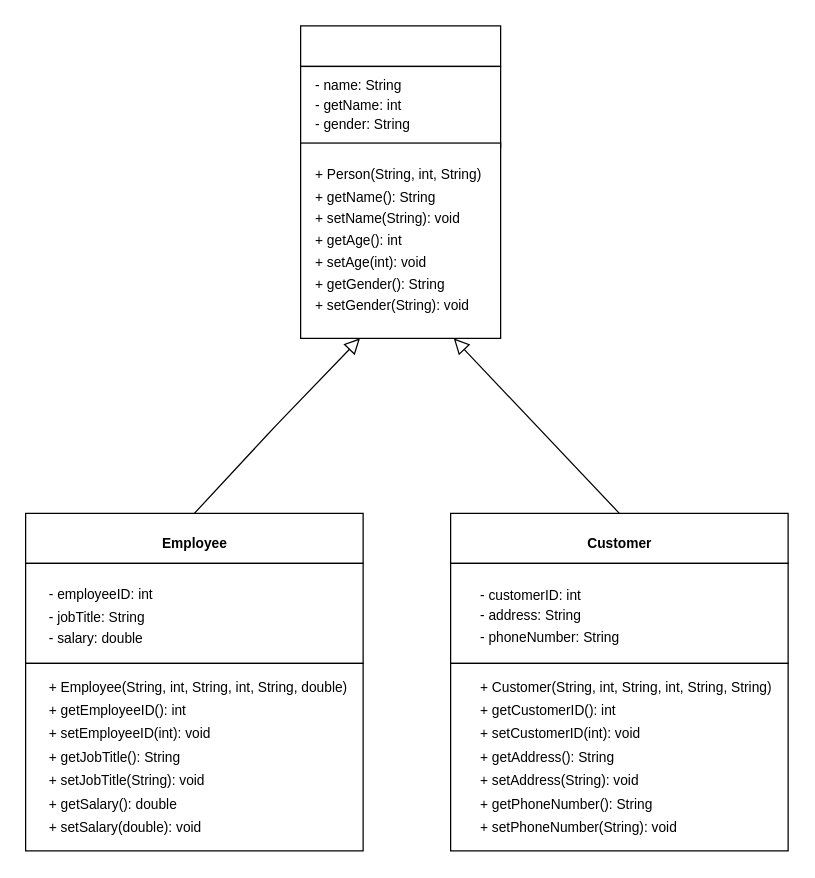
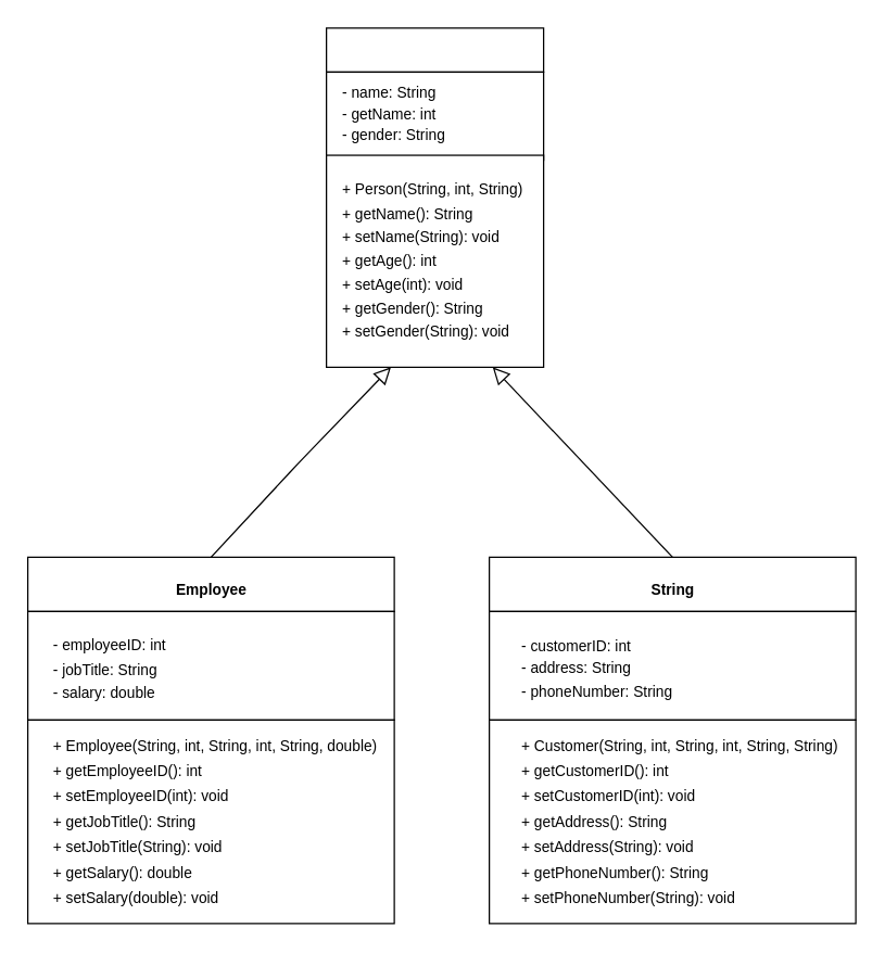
  <mxCell id="0" />
  <mxCell id="1" parent="0" />
  <mxCell id="2" value="" style="group" vertex="1" connectable="0" parent="1"><mxGeometry x="240" y="20" width="160" height="250" as="geometry" /></mxCell>
  <mxCell id="3" value="" style="group" vertex="1" connectable="0" parent="2"><mxGeometry width="160" height="104.167" as="geometry" /></mxCell>
  <mxCell id="4" value="" style="verticalLabelPosition=bottom;verticalAlign=top;html=1;shape=mxgraph.basic.rect;fillColor2=none;strokeWidth=1;size=20;indent=5;" vertex="1" parent="3"><mxGeometry width="160" height="32.466" as="geometry" /></mxCell>
  <mxCell id="5" value="" style="rounded=0;whiteSpace=wrap;html=1;" vertex="1" parent="3"><mxGeometry y="32.466" width="160" height="64.932" as="geometry" /></mxCell>
  <mxCell id="6" value="&lt;p style=&quot;line-height: 100%;&quot;&gt;&lt;/p&gt;&lt;div style=&quot;line-height: 140%; font-size: 11px;&quot;&gt;&lt;span style=&quot;background-color: initial; font-weight: normal;&quot;&gt;&lt;font style=&quot;font-size: 11px;&quot;&gt;- name: String&lt;/font&gt;&lt;/span&gt;&lt;/div&gt;&lt;div style=&quot;line-height: 140%; font-size: 11px;&quot;&gt;&lt;span style=&quot;background-color: initial; font-weight: normal;&quot;&gt;&lt;font style=&quot;font-size: 11px;&quot;&gt;- getName: int&lt;/font&gt;&lt;/span&gt;&lt;/div&gt;&lt;div style=&quot;line-height: 140%; font-size: 11px;&quot;&gt;&lt;span style=&quot;background-color: initial; font-weight: normal;&quot;&gt;&lt;font style=&quot;font-size: 11px;&quot;&gt;- gender: String&lt;/font&gt;&lt;/span&gt;&lt;/div&gt;&lt;div style=&quot;line-height: 140%;&quot;&gt;&lt;span style=&quot;font-size: 11px;&quot;&gt;&lt;br&gt;&lt;/span&gt;&lt;/div&gt;&lt;p&gt;&lt;/p&gt;" style="text;strokeColor=none;fillColor=none;html=1;fontSize=24;fontStyle=1;verticalAlign=middle;align=left;" vertex="1" parent="3"><mxGeometry x="10" y="60.877" width="150" height="43.29" as="geometry" /></mxCell>
  <mxCell id="7" value="" style="rounded=0;whiteSpace=wrap;html=1;fontSize=11;" vertex="1" parent="2"><mxGeometry y="93.75" width="160" height="156.25" as="geometry" /></mxCell>
  <mxCell id="8" value="&lt;p style=&quot;line-height: 100%;&quot;&gt;&lt;/p&gt;&lt;div style=&quot;line-height: 160%; font-size: 11px;&quot;&gt;&lt;span style=&quot;font-weight: 400;&quot;&gt;+ Person(String, int, String)&lt;/span&gt;&lt;/div&gt;&lt;div style=&quot;line-height: 160%; font-size: 11px;&quot;&gt;&lt;span style=&quot;font-weight: 400;&quot;&gt;+ getName(): String&lt;/span&gt;&lt;/div&gt;&lt;div style=&quot;line-height: 160%; font-size: 11px;&quot;&gt;&lt;span style=&quot;font-weight: 400;&quot;&gt;+ setName(String): void&lt;/span&gt;&lt;/div&gt;&lt;div style=&quot;line-height: 160%; font-size: 11px;&quot;&gt;&lt;span style=&quot;font-weight: 400;&quot;&gt;+ getAge(): int&lt;/span&gt;&lt;/div&gt;&lt;div style=&quot;line-height: 160%; font-size: 11px;&quot;&gt;&lt;span style=&quot;font-weight: 400;&quot;&gt;+ setAge(int): void&lt;/span&gt;&lt;/div&gt;&lt;div style=&quot;line-height: 160%; font-size: 11px;&quot;&gt;&lt;span style=&quot;font-weight: 400;&quot;&gt;+ getGender(): String&lt;/span&gt;&lt;/div&gt;&lt;div style=&quot;line-height: 160%; font-size: 11px;&quot;&gt;&lt;span style=&quot;font-weight: 400;&quot;&gt;+ setGender(String): void&lt;/span&gt;&lt;/div&gt;&lt;p&gt;&lt;/p&gt;" style="text;strokeColor=none;fillColor=none;html=1;fontSize=24;fontStyle=1;verticalAlign=middle;align=left;" vertex="1" parent="2"><mxGeometry x="10" y="93.75" width="150" height="156.25" as="geometry" /></mxCell>
  <mxCell id="9" value="" style="group" vertex="1" connectable="0" parent="1"><mxGeometry x="20" y="410" width="270" height="270" as="geometry" /></mxCell>
  <mxCell id="10" value="" style="group" vertex="1" connectable="0" parent="9"><mxGeometry width="270" height="128.336" as="geometry" /></mxCell>
  <mxCell id="11" value="" style="verticalLabelPosition=bottom;verticalAlign=top;html=1;shape=mxgraph.basic.rect;fillColor2=none;strokeWidth=1;size=20;indent=5;" vertex="1" parent="10"><mxGeometry width="270" height="40" as="geometry" /></mxCell>
  <mxCell id="12" value="" style="rounded=0;whiteSpace=wrap;html=1;" vertex="1" parent="10"><mxGeometry y="40" width="270" height="80" as="geometry" /></mxCell>
  <mxCell id="13" value="&lt;span style=&quot;font-size: 11px;&quot;&gt;Employee&lt;/span&gt;" style="text;strokeColor=none;fillColor=none;html=1;fontSize=24;fontStyle=1;verticalAlign=middle;align=center;" vertex="1" parent="10"><mxGeometry width="270" height="40" as="geometry" /></mxCell>
  <mxCell id="14" value="&lt;p style=&quot;line-height: 100%;&quot;&gt;&lt;/p&gt;&lt;div style=&quot;line-height: 160%; font-size: 11px;&quot;&gt;&lt;span style=&quot;background-color: initial; font-weight: normal;&quot;&gt;&lt;font style=&quot;font-size: 11px;&quot;&gt;- employeeID: int&lt;/font&gt;&lt;/span&gt;&lt;/div&gt;&lt;div style=&quot;line-height: 160%; font-size: 11px;&quot;&gt;&lt;span style=&quot;background-color: initial; font-weight: normal;&quot;&gt;&lt;font style=&quot;font-size: 11px;&quot;&gt;- jobTitle: String&lt;/font&gt;&lt;/span&gt;&lt;/div&gt;&lt;div style=&quot;line-height: 160%; font-size: 11px;&quot;&gt;&lt;span style=&quot;background-color: initial; font-weight: normal;&quot;&gt;&lt;font style=&quot;font-size: 11px;&quot;&gt;- salary: double&lt;/font&gt;&lt;/span&gt;&lt;/div&gt;&lt;div style=&quot;line-height: 160%;&quot;&gt;&lt;span style=&quot;font-size: 11px;&quot;&gt;&lt;br&gt;&lt;/span&gt;&lt;/div&gt;&lt;p&gt;&lt;/p&gt;" style="text;strokeColor=none;fillColor=none;html=1;fontSize=24;fontStyle=1;verticalAlign=middle;align=left;" vertex="1" parent="10"><mxGeometry x="16.875" y="85.909" width="253.125" height="36.818" as="geometry" /></mxCell>
  <mxCell id="15" value="" style="rounded=0;whiteSpace=wrap;html=1;fontSize=11;" vertex="1" parent="9"><mxGeometry y="120" width="270" height="150" as="geometry" /></mxCell>
  <mxCell id="16" value="&lt;p style=&quot;line-height: 100%;&quot;&gt;&lt;/p&gt;&lt;div style=&quot;line-height: 170%; font-size: 11px;&quot;&gt;&lt;span style=&quot;font-weight: 400;&quot;&gt;+ Employee(String, int, String, int, String, double)&lt;/span&gt;&lt;/div&gt;&lt;div style=&quot;line-height: 170%; font-size: 11px;&quot;&gt;&lt;span style=&quot;font-weight: 400;&quot;&gt;+ getEmployeeID(): int&lt;/span&gt;&lt;/div&gt;&lt;div style=&quot;line-height: 170%; font-size: 11px;&quot;&gt;&lt;span style=&quot;font-weight: 400;&quot;&gt;+ setEmployeeID(int): void&lt;/span&gt;&lt;/div&gt;&lt;div style=&quot;line-height: 170%; font-size: 11px;&quot;&gt;&lt;span style=&quot;font-weight: 400;&quot;&gt;+ getJobTitle(): String&lt;/span&gt;&lt;/div&gt;&lt;div style=&quot;line-height: 170%; font-size: 11px;&quot;&gt;&lt;span style=&quot;font-weight: 400;&quot;&gt;+ setJobTitle(String): void&lt;/span&gt;&lt;/div&gt;&lt;div style=&quot;line-height: 170%; font-size: 11px;&quot;&gt;&lt;span style=&quot;font-weight: 400;&quot;&gt;+ getSalary(): double&lt;/span&gt;&lt;/div&gt;&lt;div style=&quot;line-height: 170%; font-size: 11px;&quot;&gt;&lt;span style=&quot;font-weight: 400;&quot;&gt;+ setSalary(double): void&lt;/span&gt;&lt;/div&gt;&lt;p&gt;&lt;/p&gt;" style="text;strokeColor=none;fillColor=none;html=1;fontSize=24;fontStyle=1;verticalAlign=middle;align=left;" vertex="1" parent="9"><mxGeometry x="16.875" y="120.003" width="253.125" height="149.997" as="geometry" /></mxCell>
  <mxCell id="17" value="" style="group" vertex="1" connectable="0" parent="1"><mxGeometry x="360" y="410" width="270" height="270" as="geometry" /></mxCell>
  <mxCell id="18" value="" style="group" vertex="1" connectable="0" parent="17"><mxGeometry width="270" height="128.34" as="geometry" /></mxCell>
  <mxCell id="19" value="" style="verticalLabelPosition=bottom;verticalAlign=top;html=1;shape=mxgraph.basic.rect;fillColor2=none;strokeWidth=1;size=20;indent=5;" vertex="1" parent="18"><mxGeometry width="270" height="40.0" as="geometry" /></mxCell>
  <mxCell id="20" value="" style="rounded=0;whiteSpace=wrap;html=1;" vertex="1" parent="18"><mxGeometry y="40.0" width="270" height="80.0" as="geometry" /></mxCell>
- <mxCell id="21" value="&lt;span style=&quot;font-size: 11px;&quot;&gt;Customer&lt;/span&gt;" style="text;strokeColor=none;fillColor=none;html=1;fontSize=24;fontStyle=1;verticalAlign=middle;align=center;" vertex="1" parent="18"><mxGeometry width="270" height="40.0" as="geometry" /></mxCell>
+ <mxCell id="21" value="&lt;span style=&quot;font-size: 11px;&quot;&gt;String&lt;/span&gt;" style="text;strokeColor=none;fillColor=none;html=1;fontSize=24;fontStyle=1;verticalAlign=middle;align=center;" vertex="1" parent="18"><mxGeometry width="270" height="40.0" as="geometry" /></mxCell>
  <mxCell id="22" value="&lt;p style=&quot;line-height: 100%;&quot;&gt;&lt;/p&gt;&lt;div style=&quot;line-height: 150%; font-size: 11px;&quot;&gt;&lt;span style=&quot;background-color: initial; font-weight: normal;&quot;&gt;&lt;font style=&quot;font-size: 11px;&quot;&gt;- customerID: int&lt;/font&gt;&lt;/span&gt;&lt;/div&gt;&lt;div style=&quot;line-height: 150%; font-size: 11px;&quot;&gt;&lt;span style=&quot;background-color: initial; font-weight: normal;&quot;&gt;&lt;font style=&quot;font-size: 11px;&quot;&gt;- address: String&lt;/font&gt;&lt;/span&gt;&lt;/div&gt;&lt;div style=&quot;line-height: 150%; font-size: 11px;&quot;&gt;&lt;span style=&quot;background-color: initial; font-weight: normal;&quot;&gt;&lt;font style=&quot;font-size: 11px;&quot;&gt;- phoneNumber: String&lt;/font&gt;&lt;/span&gt;&lt;/div&gt;&lt;div style=&quot;line-height: 150%;&quot;&gt;&lt;span style=&quot;font-size: 11px;&quot;&gt;&lt;br&gt;&lt;/span&gt;&lt;/div&gt;&lt;p&gt;&lt;/p&gt;" style="text;strokeColor=none;fillColor=none;html=1;fontSize=24;fontStyle=1;verticalAlign=middle;align=left;" vertex="1" parent="18"><mxGeometry x="21.6" y="75.01" width="248.4" height="53.33" as="geometry" /></mxCell>
  <mxCell id="23" value="" style="rounded=0;whiteSpace=wrap;html=1;fontSize=11;" vertex="1" parent="17"><mxGeometry y="120.0" width="270" height="150" as="geometry" /></mxCell>
  <mxCell id="24" value="&lt;p style=&quot;line-height: 100%;&quot;&gt;&lt;/p&gt;&lt;div style=&quot;line-height: 170%; font-size: 11px;&quot;&gt;&lt;span style=&quot;font-weight: 400;&quot;&gt;+ Customer(String, int, String, int, String, String)&lt;/span&gt;&lt;/div&gt;&lt;div style=&quot;line-height: 170%; font-size: 11px;&quot;&gt;&lt;span style=&quot;font-weight: 400;&quot;&gt;+ getCustomerID(): int&lt;/span&gt;&lt;/div&gt;&lt;div style=&quot;line-height: 170%; font-size: 11px;&quot;&gt;&lt;span style=&quot;font-weight: 400;&quot;&gt;+ setCustomerID(int): void&lt;/span&gt;&lt;/div&gt;&lt;div style=&quot;line-height: 170%; font-size: 11px;&quot;&gt;&lt;span style=&quot;font-weight: 400;&quot;&gt;+ getAddress(): String&lt;/span&gt;&lt;/div&gt;&lt;div style=&quot;line-height: 170%; font-size: 11px;&quot;&gt;&lt;span style=&quot;font-weight: 400;&quot;&gt;+ setAddress(String): void&lt;/span&gt;&lt;/div&gt;&lt;div style=&quot;line-height: 170%; font-size: 11px;&quot;&gt;&lt;span style=&quot;font-weight: 400;&quot;&gt;+ getPhoneNumber(): String&lt;/span&gt;&lt;/div&gt;&lt;div style=&quot;line-height: 170%; font-size: 11px;&quot;&gt;&lt;span style=&quot;font-weight: 400;&quot;&gt;+ setPhoneNumber(String): void&lt;/span&gt;&lt;/div&gt;&lt;p&gt;&lt;/p&gt;" style="text;strokeColor=none;fillColor=none;html=1;fontSize=24;fontStyle=1;verticalAlign=middle;align=left;" vertex="1" parent="17"><mxGeometry x="21.6" y="120" width="248.4" height="150" as="geometry" /></mxCell>
  <mxCell id="25" value="" style="endArrow=block;html=1;fontSize=11;endFill=0;exitX=0.5;exitY=0;exitDx=0;exitDy=0;entryX=0.25;entryY=1;entryDx=0;entryDy=0;endSize=10;startSize=10;" edge="1" parent="1" source="13" target="8"><mxGeometry width="50" height="50" relative="1" as="geometry"><mxPoint x="310" y="390" as="sourcePoint" /><mxPoint x="360" y="340" as="targetPoint" /><Array as="points"><mxPoint x="220" y="340" /></Array></mxGeometry></mxCell>
  <mxCell id="26" value="" style="endArrow=block;html=1;fontSize=11;endFill=0;exitX=0.5;exitY=0;exitDx=0;exitDy=0;entryX=0.75;entryY=1;entryDx=0;entryDy=0;endSize=10;startSize=10;" edge="1" parent="1" source="21" target="8"><mxGeometry width="50" height="50" relative="1" as="geometry"><mxPoint x="155" y="320" as="sourcePoint" /><mxPoint x="297.5" y="250" as="targetPoint" /></mxGeometry></mxCell>
